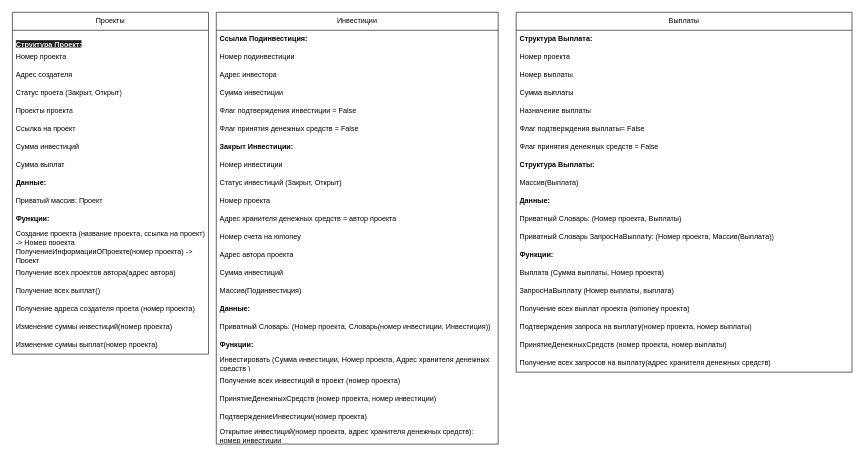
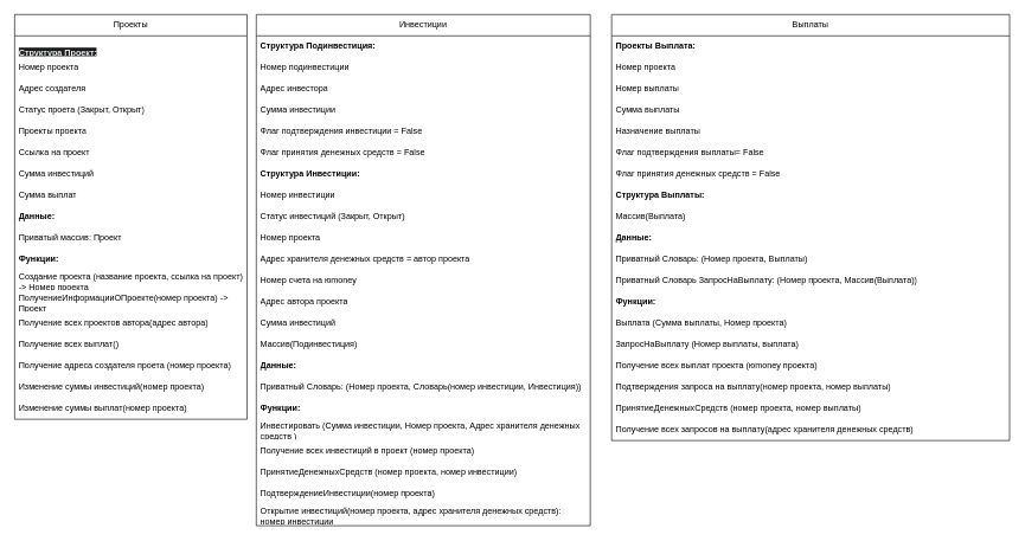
  <mxCell id="0" />
  <mxCell id="1" parent="0" />
  <mxCell id="2" value="Проекты" style="swimlane;fontStyle=0;childLayout=stackLayout;horizontal=1;startSize=30;horizontalStack=0;resizeParent=1;resizeParentMax=0;resizeLast=0;collapsible=1;marginBottom=0;whiteSpace=wrap;html=1;" parent="1" vertex="1"><mxGeometry x="20" y="20" width="327" height="570" as="geometry" /></mxCell>
  <mxCell id="3" value="&lt;br&gt;&lt;b style=&quot;border-color: rgb(0, 0, 0); color: rgb(240, 240, 240); font-family: Helvetica; font-size: 12px; font-style: normal; font-variant-ligatures: normal; font-variant-caps: normal; letter-spacing: normal; orphans: 2; text-align: left; text-indent: 0px; text-transform: none; widows: 2; word-spacing: 0px; -webkit-text-stroke-width: 0px; background-color: rgb(27, 29, 30); text-decoration-thickness: initial; text-decoration-style: initial; text-decoration-color: initial;&quot;&gt;Структура Проект:&lt;/b&gt;&lt;div&gt;&lt;br&gt;&lt;/div&gt;" style="text;strokeColor=none;fillColor=none;align=left;verticalAlign=middle;spacingLeft=4;spacingRight=4;overflow=hidden;points=[[0,0.5],[1,0.5]];portConstraint=eastwest;rotatable=0;whiteSpace=wrap;html=1;" parent="2" vertex="1"><mxGeometry y="30" width="327" height="30" as="geometry" /></mxCell>
  <mxCell id="4" value="Номер проекта" style="text;strokeColor=none;fillColor=none;align=left;verticalAlign=middle;spacingLeft=4;spacingRight=4;overflow=hidden;points=[[0,0.5],[1,0.5]];portConstraint=eastwest;rotatable=0;whiteSpace=wrap;html=1;" parent="2" vertex="1"><mxGeometry y="60" width="327" height="30" as="geometry" /></mxCell>
  <mxCell id="5" value="Адрес создателя" style="text;strokeColor=none;fillColor=none;align=left;verticalAlign=middle;spacingLeft=4;spacingRight=4;overflow=hidden;points=[[0,0.5],[1,0.5]];portConstraint=eastwest;rotatable=0;whiteSpace=wrap;html=1;" parent="2" vertex="1"><mxGeometry y="90" width="327" height="30" as="geometry" /></mxCell>
  <mxCell id="6" value="Статус проета (Закрыт, Открыт)" style="text;strokeColor=none;fillColor=none;align=left;verticalAlign=middle;spacingLeft=4;spacingRight=4;overflow=hidden;points=[[0,0.5],[1,0.5]];portConstraint=eastwest;rotatable=0;whiteSpace=wrap;html=1;" parent="2" vertex="1"><mxGeometry y="120" width="327" height="30" as="geometry" /></mxCell>
  <mxCell id="7" value="Проекты проекта" style="text;strokeColor=none;fillColor=none;align=left;verticalAlign=middle;spacingLeft=4;spacingRight=4;overflow=hidden;points=[[0,0.5],[1,0.5]];portConstraint=eastwest;rotatable=0;whiteSpace=wrap;html=1;" parent="2" vertex="1"><mxGeometry y="150" width="327" height="30" as="geometry" /></mxCell>
  <mxCell id="8" value="Ссылка на проект" style="text;strokeColor=none;fillColor=none;align=left;verticalAlign=middle;spacingLeft=4;spacingRight=4;overflow=hidden;points=[[0,0.5],[1,0.5]];portConstraint=eastwest;rotatable=0;whiteSpace=wrap;html=1;" parent="2" vertex="1"><mxGeometry y="180" width="327" height="30" as="geometry" /></mxCell>
  <mxCell id="9" value="Сумма инвестиций" style="text;strokeColor=none;fillColor=none;align=left;verticalAlign=middle;spacingLeft=4;spacingRight=4;overflow=hidden;points=[[0,0.5],[1,0.5]];portConstraint=eastwest;rotatable=0;whiteSpace=wrap;html=1;" parent="2" vertex="1"><mxGeometry y="210" width="327" height="30" as="geometry" /></mxCell>
  <mxCell id="10" value="Сумма выплат" style="text;strokeColor=none;fillColor=none;align=left;verticalAlign=middle;spacingLeft=4;spacingRight=4;overflow=hidden;points=[[0,0.5],[1,0.5]];portConstraint=eastwest;rotatable=0;whiteSpace=wrap;html=1;" parent="2" vertex="1"><mxGeometry y="240" width="327" height="30" as="geometry" /></mxCell>
  <mxCell id="11" value="&lt;b&gt;Данные:&lt;/b&gt;" style="text;strokeColor=none;fillColor=none;align=left;verticalAlign=middle;spacingLeft=4;spacingRight=4;overflow=hidden;points=[[0,0.5],[1,0.5]];portConstraint=eastwest;rotatable=0;whiteSpace=wrap;html=1;" parent="2" vertex="1"><mxGeometry y="270" width="327" height="30" as="geometry" /></mxCell>
  <mxCell id="12" value="Приватый массив: Проект" style="text;strokeColor=none;fillColor=none;align=left;verticalAlign=middle;spacingLeft=4;spacingRight=4;overflow=hidden;points=[[0,0.5],[1,0.5]];portConstraint=eastwest;rotatable=0;whiteSpace=wrap;html=1;" parent="2" vertex="1"><mxGeometry y="300" width="327" height="30" as="geometry" /></mxCell>
  <mxCell id="13" value="&lt;b&gt;Функции:&lt;/b&gt;" style="text;strokeColor=none;fillColor=none;align=left;verticalAlign=middle;spacingLeft=4;spacingRight=4;overflow=hidden;points=[[0,0.5],[1,0.5]];portConstraint=eastwest;rotatable=0;whiteSpace=wrap;html=1;" parent="2" vertex="1"><mxGeometry y="330" width="327" height="30" as="geometry" /></mxCell>
  <mxCell id="14" value="&lt;span style=&quot;background-color: initial;&quot;&gt;Создание проекта (название проекта, ссылка на проект) -&amp;gt; Номер проекта&lt;/span&gt;" style="text;strokeColor=none;fillColor=none;align=left;verticalAlign=middle;spacingLeft=4;spacingRight=4;overflow=hidden;points=[[0,0.5],[1,0.5]];portConstraint=eastwest;rotatable=0;whiteSpace=wrap;html=1;" parent="2" vertex="1"><mxGeometry y="360" width="327" height="30" as="geometry" /></mxCell>
  <mxCell id="15" value="ПолучениеИнформацииОПроекте(номер проекта) -&amp;gt; Проект" style="text;strokeColor=none;fillColor=none;align=left;verticalAlign=middle;spacingLeft=4;spacingRight=4;overflow=hidden;points=[[0,0.5],[1,0.5]];portConstraint=eastwest;rotatable=0;whiteSpace=wrap;html=1;" parent="2" vertex="1"><mxGeometry y="390" width="327" height="30" as="geometry" /></mxCell>
  <mxCell id="16" value="Получение всех проектов автора(адрес автора)" style="text;strokeColor=none;fillColor=none;align=left;verticalAlign=middle;spacingLeft=4;spacingRight=4;overflow=hidden;points=[[0,0.5],[1,0.5]];portConstraint=eastwest;rotatable=0;whiteSpace=wrap;html=1;" parent="2" vertex="1"><mxGeometry y="420" width="327" height="30" as="geometry" /></mxCell>
  <mxCell id="17" value="Получение всех выплат()" style="text;strokeColor=none;fillColor=none;align=left;verticalAlign=middle;spacingLeft=4;spacingRight=4;overflow=hidden;points=[[0,0.5],[1,0.5]];portConstraint=eastwest;rotatable=0;whiteSpace=wrap;html=1;" parent="2" vertex="1"><mxGeometry y="450" width="327" height="30" as="geometry" /></mxCell>
  <mxCell id="18" value="Получение адреса создателя проета (номер проекта)" style="text;strokeColor=none;fillColor=none;align=left;verticalAlign=middle;spacingLeft=4;spacingRight=4;overflow=hidden;points=[[0,0.5],[1,0.5]];portConstraint=eastwest;rotatable=0;whiteSpace=wrap;html=1;" parent="2" vertex="1"><mxGeometry y="480" width="327" height="30" as="geometry" /></mxCell>
  <mxCell id="19" value="Изменение суммы инвестиций(номер проекта)" style="text;strokeColor=none;fillColor=none;align=left;verticalAlign=middle;spacingLeft=4;spacingRight=4;overflow=hidden;points=[[0,0.5],[1,0.5]];portConstraint=eastwest;rotatable=0;whiteSpace=wrap;html=1;" parent="2" vertex="1"><mxGeometry y="510" width="327" height="30" as="geometry" /></mxCell>
  <mxCell id="20" value="Изменение суммы выплат(номер проекта)" style="text;strokeColor=none;fillColor=none;align=left;verticalAlign=middle;spacingLeft=4;spacingRight=4;overflow=hidden;points=[[0,0.5],[1,0.5]];portConstraint=eastwest;rotatable=0;whiteSpace=wrap;html=1;" parent="2" vertex="1"><mxGeometry y="540" width="327" height="30" as="geometry" /></mxCell>
  <mxCell id="21" value="Инвестиции" style="swimlane;fontStyle=0;childLayout=stackLayout;horizontal=1;startSize=30;horizontalStack=0;resizeParent=1;resizeParentMax=0;resizeLast=0;collapsible=1;marginBottom=0;whiteSpace=wrap;html=1;" parent="1" vertex="1"><mxGeometry x="360" y="20" width="470" height="720" as="geometry" /></mxCell>
- <mxCell id="22" value="&lt;b&gt;Ссылка Подинвестиция:&lt;/b&gt;" style="text;strokeColor=none;fillColor=none;align=left;verticalAlign=middle;spacingLeft=4;spacingRight=4;overflow=hidden;points=[[0,0.5],[1,0.5]];portConstraint=eastwest;rotatable=0;whiteSpace=wrap;html=1;" parent="21" vertex="1"><mxGeometry y="30" width="470" height="30" as="geometry" /></mxCell>
+ <mxCell id="22" value="&lt;b&gt;Структура Подинвестиция:&lt;/b&gt;" style="text;strokeColor=none;fillColor=none;align=left;verticalAlign=middle;spacingLeft=4;spacingRight=4;overflow=hidden;points=[[0,0.5],[1,0.5]];portConstraint=eastwest;rotatable=0;whiteSpace=wrap;html=1;" parent="21" vertex="1"><mxGeometry y="30" width="470" height="30" as="geometry" /></mxCell>
  <mxCell id="23" value="Номер подинвестиции" style="text;strokeColor=none;fillColor=none;align=left;verticalAlign=middle;spacingLeft=4;spacingRight=4;overflow=hidden;points=[[0,0.5],[1,0.5]];portConstraint=eastwest;rotatable=0;whiteSpace=wrap;html=1;" parent="21" vertex="1"><mxGeometry y="60" width="470" height="30" as="geometry" /></mxCell>
  <mxCell id="24" value="Адрес инвестора" style="text;strokeColor=none;fillColor=none;align=left;verticalAlign=middle;spacingLeft=4;spacingRight=4;overflow=hidden;points=[[0,0.5],[1,0.5]];portConstraint=eastwest;rotatable=0;whiteSpace=wrap;html=1;" parent="21" vertex="1"><mxGeometry y="90" width="470" height="30" as="geometry" /></mxCell>
  <mxCell id="25" value="Сумма инвестиции" style="text;strokeColor=none;fillColor=none;align=left;verticalAlign=middle;spacingLeft=4;spacingRight=4;overflow=hidden;points=[[0,0.5],[1,0.5]];portConstraint=eastwest;rotatable=0;whiteSpace=wrap;html=1;" parent="21" vertex="1"><mxGeometry y="120" width="470" height="30" as="geometry" /></mxCell>
  <mxCell id="26" value="Флаг подтверждения инвестиции = False" style="text;strokeColor=none;fillColor=none;align=left;verticalAlign=middle;spacingLeft=4;spacingRight=4;overflow=hidden;points=[[0,0.5],[1,0.5]];portConstraint=eastwest;rotatable=0;whiteSpace=wrap;html=1;" parent="21" vertex="1"><mxGeometry y="150" width="470" height="30" as="geometry" /></mxCell>
  <mxCell id="27" value="Флаг принятия денежных средств = False" style="text;strokeColor=none;fillColor=none;align=left;verticalAlign=middle;spacingLeft=4;spacingRight=4;overflow=hidden;points=[[0,0.5],[1,0.5]];portConstraint=eastwest;rotatable=0;whiteSpace=wrap;html=1;" parent="21" vertex="1"><mxGeometry y="180" width="470" height="30" as="geometry" /></mxCell>
- <mxCell id="28" value="&lt;b&gt;Закрыт Инвестиции:&lt;/b&gt;" style="text;strokeColor=none;fillColor=none;align=left;verticalAlign=middle;spacingLeft=4;spacingRight=4;overflow=hidden;points=[[0,0.5],[1,0.5]];portConstraint=eastwest;rotatable=0;whiteSpace=wrap;html=1;" parent="21" vertex="1"><mxGeometry y="210" width="470" height="30" as="geometry" /></mxCell>
+ <mxCell id="28" value="&lt;b&gt;Структура Инвестиции:&lt;/b&gt;" style="text;strokeColor=none;fillColor=none;align=left;verticalAlign=middle;spacingLeft=4;spacingRight=4;overflow=hidden;points=[[0,0.5],[1,0.5]];portConstraint=eastwest;rotatable=0;whiteSpace=wrap;html=1;" parent="21" vertex="1"><mxGeometry y="210" width="470" height="30" as="geometry" /></mxCell>
  <mxCell id="29" value="Номер инвестиции" style="text;strokeColor=none;fillColor=none;align=left;verticalAlign=middle;spacingLeft=4;spacingRight=4;overflow=hidden;points=[[0,0.5],[1,0.5]];portConstraint=eastwest;rotatable=0;whiteSpace=wrap;html=1;" parent="21" vertex="1"><mxGeometry y="240" width="470" height="30" as="geometry" /></mxCell>
  <mxCell id="30" value="Статус инвестиций (Закрыт, Открыт)" style="text;strokeColor=none;fillColor=none;align=left;verticalAlign=middle;spacingLeft=4;spacingRight=4;overflow=hidden;points=[[0,0.5],[1,0.5]];portConstraint=eastwest;rotatable=0;whiteSpace=wrap;html=1;" parent="21" vertex="1"><mxGeometry y="270" width="470" height="30" as="geometry" /></mxCell>
  <mxCell id="31" value="Номер проекта" style="text;strokeColor=none;fillColor=none;align=left;verticalAlign=middle;spacingLeft=4;spacingRight=4;overflow=hidden;points=[[0,0.5],[1,0.5]];portConstraint=eastwest;rotatable=0;whiteSpace=wrap;html=1;" parent="21" vertex="1"><mxGeometry y="300" width="470" height="30" as="geometry" /></mxCell>
  <mxCell id="32" value="Адрес хранителя денежных средств = автор проекта" style="text;strokeColor=none;fillColor=none;align=left;verticalAlign=middle;spacingLeft=4;spacingRight=4;overflow=hidden;points=[[0,0.5],[1,0.5]];portConstraint=eastwest;rotatable=0;whiteSpace=wrap;html=1;" parent="21" vertex="1"><mxGeometry y="330" width="470" height="30" as="geometry" /></mxCell>
  <mxCell id="33" value="Номер счета на юmoney" style="text;strokeColor=none;fillColor=none;align=left;verticalAlign=middle;spacingLeft=4;spacingRight=4;overflow=hidden;points=[[0,0.5],[1,0.5]];portConstraint=eastwest;rotatable=0;whiteSpace=wrap;html=1;" vertex="1" parent="21"><mxGeometry y="360" width="470" height="30" as="geometry" /></mxCell>
  <mxCell id="34" value="Адрес автора проекта" style="text;strokeColor=none;fillColor=none;align=left;verticalAlign=middle;spacingLeft=4;spacingRight=4;overflow=hidden;points=[[0,0.5],[1,0.5]];portConstraint=eastwest;rotatable=0;whiteSpace=wrap;html=1;" parent="21" vertex="1"><mxGeometry y="390" width="470" height="30" as="geometry" /></mxCell>
  <mxCell id="35" value="Сумма инвестиций" style="text;strokeColor=none;fillColor=none;align=left;verticalAlign=middle;spacingLeft=4;spacingRight=4;overflow=hidden;points=[[0,0.5],[1,0.5]];portConstraint=eastwest;rotatable=0;whiteSpace=wrap;html=1;" parent="21" vertex="1"><mxGeometry y="420" width="470" height="30" as="geometry" /></mxCell>
  <mxCell id="36" value="Массив(Подинвестиция)" style="text;strokeColor=none;fillColor=none;align=left;verticalAlign=middle;spacingLeft=4;spacingRight=4;overflow=hidden;points=[[0,0.5],[1,0.5]];portConstraint=eastwest;rotatable=0;whiteSpace=wrap;html=1;" parent="21" vertex="1"><mxGeometry y="450" width="470" height="30" as="geometry" /></mxCell>
  <mxCell id="37" value="&lt;b&gt;Данные:&lt;/b&gt;" style="text;strokeColor=none;fillColor=none;align=left;verticalAlign=middle;spacingLeft=4;spacingRight=4;overflow=hidden;points=[[0,0.5],[1,0.5]];portConstraint=eastwest;rotatable=0;whiteSpace=wrap;html=1;" parent="21" vertex="1"><mxGeometry y="480" width="470" height="30" as="geometry" /></mxCell>
  <mxCell id="38" value="Приватный Словарь: (Номер проекта, Словарь(номер инвестиции, Инвестиция))" style="text;strokeColor=none;fillColor=none;align=left;verticalAlign=middle;spacingLeft=4;spacingRight=4;overflow=hidden;points=[[0,0.5],[1,0.5]];portConstraint=eastwest;rotatable=0;whiteSpace=wrap;html=1;" parent="21" vertex="1"><mxGeometry y="510" width="470" height="30" as="geometry" /></mxCell>
  <mxCell id="39" value="&lt;b&gt;Функции:&lt;/b&gt;" style="text;strokeColor=none;fillColor=none;align=left;verticalAlign=middle;spacingLeft=4;spacingRight=4;overflow=hidden;points=[[0,0.5],[1,0.5]];portConstraint=eastwest;rotatable=0;whiteSpace=wrap;html=1;" parent="21" vertex="1"><mxGeometry y="540" width="470" height="30" as="geometry" /></mxCell>
  <mxCell id="40" value="&lt;span style=&quot;background-color: initial;&quot;&gt;Инвестировать (Сумма инвестиции, Номер проекта, Адрес хранителя денежных средств )&lt;/span&gt;" style="text;strokeColor=none;fillColor=none;align=left;verticalAlign=middle;spacingLeft=4;spacingRight=4;overflow=hidden;points=[[0,0.5],[1,0.5]];portConstraint=eastwest;rotatable=0;whiteSpace=wrap;html=1;" parent="21" vertex="1"><mxGeometry y="570" width="470" height="30" as="geometry" /></mxCell>
  <mxCell id="41" value="Получение всех инвестиций в проект (номер проекта)" style="text;strokeColor=none;fillColor=none;align=left;verticalAlign=middle;spacingLeft=4;spacingRight=4;overflow=hidden;points=[[0,0.5],[1,0.5]];portConstraint=eastwest;rotatable=0;whiteSpace=wrap;html=1;" parent="21" vertex="1"><mxGeometry y="600" width="470" height="30" as="geometry" /></mxCell>
  <mxCell id="42" value="ПринятиеДенежныхСредств (номер проекта, номер инвестиции)" style="text;strokeColor=none;fillColor=none;align=left;verticalAlign=middle;spacingLeft=4;spacingRight=4;overflow=hidden;points=[[0,0.5],[1,0.5]];portConstraint=eastwest;rotatable=0;whiteSpace=wrap;html=1;" parent="21" vertex="1"><mxGeometry y="630" width="470" height="30" as="geometry" /></mxCell>
  <mxCell id="43" value="ПодтверждениеИнвестиции(номер проекта)" style="text;strokeColor=none;fillColor=none;align=left;verticalAlign=middle;spacingLeft=4;spacingRight=4;overflow=hidden;points=[[0,0.5],[1,0.5]];portConstraint=eastwest;rotatable=0;whiteSpace=wrap;html=1;" parent="21" vertex="1"><mxGeometry y="660" width="470" height="30" as="geometry" /></mxCell>
  <mxCell id="44" value="Открытие инвестиций(номер проекта, адрес хранителя денежных средств): номер инвестиции" style="text;strokeColor=none;fillColor=none;align=left;verticalAlign=middle;spacingLeft=4;spacingRight=4;overflow=hidden;points=[[0,0.5],[1,0.5]];portConstraint=eastwest;rotatable=0;whiteSpace=wrap;html=1;" parent="21" vertex="1"><mxGeometry y="690" width="470" height="30" as="geometry" /></mxCell>
  <mxCell id="45" style="text;strokeColor=none;fillColor=none;align=left;verticalAlign=middle;spacingLeft=4;spacingRight=4;overflow=hidden;points=[[0,0.5],[1,0.5]];portConstraint=eastwest;rotatable=0;whiteSpace=wrap;html=1;" parent="1" vertex="1"><mxGeometry x="440" y="170" width="327" height="30" as="geometry" /></mxCell>
  <mxCell id="46" value="Выплаты" style="swimlane;fontStyle=0;childLayout=stackLayout;horizontal=1;startSize=30;horizontalStack=0;resizeParent=1;resizeParentMax=0;resizeLast=0;collapsible=1;marginBottom=0;whiteSpace=wrap;html=1;" parent="1" vertex="1"><mxGeometry x="860" y="20" width="560" height="600" as="geometry" /></mxCell>
- <mxCell id="47" value="&lt;b&gt;Структура Выплата:&lt;/b&gt;" style="text;strokeColor=none;fillColor=none;align=left;verticalAlign=middle;spacingLeft=4;spacingRight=4;overflow=hidden;points=[[0,0.5],[1,0.5]];portConstraint=eastwest;rotatable=0;whiteSpace=wrap;html=1;" parent="46" vertex="1"><mxGeometry y="30" width="560" height="30" as="geometry" /></mxCell>
+ <mxCell id="47" value="&lt;b&gt;Проекты Выплата:&lt;/b&gt;" style="text;strokeColor=none;fillColor=none;align=left;verticalAlign=middle;spacingLeft=4;spacingRight=4;overflow=hidden;points=[[0,0.5],[1,0.5]];portConstraint=eastwest;rotatable=0;whiteSpace=wrap;html=1;" parent="46" vertex="1"><mxGeometry y="30" width="560" height="30" as="geometry" /></mxCell>
  <mxCell id="48" value="Номер проекта" style="text;strokeColor=none;fillColor=none;align=left;verticalAlign=middle;spacingLeft=4;spacingRight=4;overflow=hidden;points=[[0,0.5],[1,0.5]];portConstraint=eastwest;rotatable=0;whiteSpace=wrap;html=1;" parent="46" vertex="1"><mxGeometry y="60" width="560" height="30" as="geometry" /></mxCell>
  <mxCell id="49" value="Номер выплаты" style="text;strokeColor=none;fillColor=none;align=left;verticalAlign=middle;spacingLeft=4;spacingRight=4;overflow=hidden;points=[[0,0.5],[1,0.5]];portConstraint=eastwest;rotatable=0;whiteSpace=wrap;html=1;" parent="46" vertex="1"><mxGeometry y="90" width="560" height="30" as="geometry" /></mxCell>
  <mxCell id="50" value="Сумма выплаты" style="text;strokeColor=none;fillColor=none;align=left;verticalAlign=middle;spacingLeft=4;spacingRight=4;overflow=hidden;points=[[0,0.5],[1,0.5]];portConstraint=eastwest;rotatable=0;whiteSpace=wrap;html=1;" parent="46" vertex="1"><mxGeometry y="120" width="560" height="30" as="geometry" /></mxCell>
  <mxCell id="51" value="Назначение выплаты" style="text;strokeColor=none;fillColor=none;align=left;verticalAlign=middle;spacingLeft=4;spacingRight=4;overflow=hidden;points=[[0,0.5],[1,0.5]];portConstraint=eastwest;rotatable=0;whiteSpace=wrap;html=1;" parent="46" vertex="1"><mxGeometry y="150" width="560" height="30" as="geometry" /></mxCell>
  <mxCell id="52" value="Флаг подтверждения выплаты= False" style="text;strokeColor=none;fillColor=none;align=left;verticalAlign=middle;spacingLeft=4;spacingRight=4;overflow=hidden;points=[[0,0.5],[1,0.5]];portConstraint=eastwest;rotatable=0;whiteSpace=wrap;html=1;" parent="46" vertex="1"><mxGeometry y="180" width="560" height="30" as="geometry" /></mxCell>
  <mxCell id="53" value="Флаг принятия денежных средств = False" style="text;strokeColor=none;fillColor=none;align=left;verticalAlign=middle;spacingLeft=4;spacingRight=4;overflow=hidden;points=[[0,0.5],[1,0.5]];portConstraint=eastwest;rotatable=0;whiteSpace=wrap;html=1;" parent="46" vertex="1"><mxGeometry y="210" width="560" height="30" as="geometry" /></mxCell>
  <mxCell id="54" value="&lt;b&gt;Структура Выплаты:&lt;/b&gt;" style="text;strokeColor=none;fillColor=none;align=left;verticalAlign=middle;spacingLeft=4;spacingRight=4;overflow=hidden;points=[[0,0.5],[1,0.5]];portConstraint=eastwest;rotatable=0;whiteSpace=wrap;html=1;" parent="46" vertex="1"><mxGeometry y="240" width="560" height="30" as="geometry" /></mxCell>
  <mxCell id="55" value="Массив(Выплата)" style="text;strokeColor=none;fillColor=none;align=left;verticalAlign=middle;spacingLeft=4;spacingRight=4;overflow=hidden;points=[[0,0.5],[1,0.5]];portConstraint=eastwest;rotatable=0;whiteSpace=wrap;html=1;" parent="46" vertex="1"><mxGeometry y="270" width="560" height="30" as="geometry" /></mxCell>
  <mxCell id="56" value="&lt;b&gt;Данные:&lt;/b&gt;" style="text;strokeColor=none;fillColor=none;align=left;verticalAlign=middle;spacingLeft=4;spacingRight=4;overflow=hidden;points=[[0,0.5],[1,0.5]];portConstraint=eastwest;rotatable=0;whiteSpace=wrap;html=1;" parent="46" vertex="1"><mxGeometry y="300" width="560" height="30" as="geometry" /></mxCell>
  <mxCell id="57" value="Приватный Словарь: (Номер проекта, Выплаты)" style="text;strokeColor=none;fillColor=none;align=left;verticalAlign=middle;spacingLeft=4;spacingRight=4;overflow=hidden;points=[[0,0.5],[1,0.5]];portConstraint=eastwest;rotatable=0;whiteSpace=wrap;html=1;" parent="46" vertex="1"><mxGeometry y="330" width="560" height="30" as="geometry" /></mxCell>
  <mxCell id="58" value="Приватный Словарь ЗапросНаВыплату: (Номер проекта, Массив(Выплата))" style="text;strokeColor=none;fillColor=none;align=left;verticalAlign=middle;spacingLeft=4;spacingRight=4;overflow=hidden;points=[[0,0.5],[1,0.5]];portConstraint=eastwest;rotatable=0;whiteSpace=wrap;html=1;" parent="46" vertex="1"><mxGeometry y="360" width="560" height="30" as="geometry" /></mxCell>
  <mxCell id="59" value="&lt;b&gt;Функции:&lt;/b&gt;" style="text;strokeColor=none;fillColor=none;align=left;verticalAlign=middle;spacingLeft=4;spacingRight=4;overflow=hidden;points=[[0,0.5],[1,0.5]];portConstraint=eastwest;rotatable=0;whiteSpace=wrap;html=1;" parent="46" vertex="1"><mxGeometry y="390" width="560" height="30" as="geometry" /></mxCell>
  <mxCell id="60" value="&lt;span style=&quot;background-color: initial;&quot;&gt;Выплата (Сумма выплаты, Номер проекта)&lt;/span&gt;" style="text;strokeColor=none;fillColor=none;align=left;verticalAlign=middle;spacingLeft=4;spacingRight=4;overflow=hidden;points=[[0,0.5],[1,0.5]];portConstraint=eastwest;rotatable=0;whiteSpace=wrap;html=1;" parent="46" vertex="1"><mxGeometry y="420" width="560" height="30" as="geometry" /></mxCell>
  <mxCell id="61" value="&lt;div&gt;ЗапросНаВыплату (Номер выплаты, выплата)&lt;/div&gt;" style="text;strokeColor=none;fillColor=none;align=left;verticalAlign=middle;spacingLeft=4;spacingRight=4;overflow=hidden;points=[[0,0.5],[1,0.5]];portConstraint=eastwest;rotatable=0;whiteSpace=wrap;html=1;" parent="46" vertex="1"><mxGeometry y="450" width="560" height="30" as="geometry" /></mxCell>
  <mxCell id="62" value="Получение всех выплат проекта (юmoney проекта)" style="text;strokeColor=none;fillColor=none;align=left;verticalAlign=middle;spacingLeft=4;spacingRight=4;overflow=hidden;points=[[0,0.5],[1,0.5]];portConstraint=eastwest;rotatable=0;whiteSpace=wrap;html=1;" parent="46" vertex="1"><mxGeometry y="480" width="560" height="30" as="geometry" /></mxCell>
  <mxCell id="63" value="Подтверждения запроса на выплату(номер проекта, номер выплаты)" style="text;strokeColor=none;fillColor=none;align=left;verticalAlign=middle;spacingLeft=4;spacingRight=4;overflow=hidden;points=[[0,0.5],[1,0.5]];portConstraint=eastwest;rotatable=0;whiteSpace=wrap;html=1;" parent="46" vertex="1"><mxGeometry y="510" width="560" height="30" as="geometry" /></mxCell>
  <mxCell id="64" value="ПринятиеДенежныхСредств (номер проекта, номер выплаты)" style="text;strokeColor=none;fillColor=none;align=left;verticalAlign=middle;spacingLeft=4;spacingRight=4;overflow=hidden;points=[[0,0.5],[1,0.5]];portConstraint=eastwest;rotatable=0;whiteSpace=wrap;html=1;" parent="46" vertex="1"><mxGeometry y="540" width="560" height="30" as="geometry" /></mxCell>
  <mxCell id="65" value="Получение всех запросов на выплату(адрес хранителя денежных средств)" style="text;strokeColor=none;fillColor=none;align=left;verticalAlign=middle;spacingLeft=4;spacingRight=4;overflow=hidden;points=[[0,0.5],[1,0.5]];portConstraint=eastwest;rotatable=0;whiteSpace=wrap;html=1;" parent="46" vertex="1"><mxGeometry y="570" width="560" height="30" as="geometry" /></mxCell>
